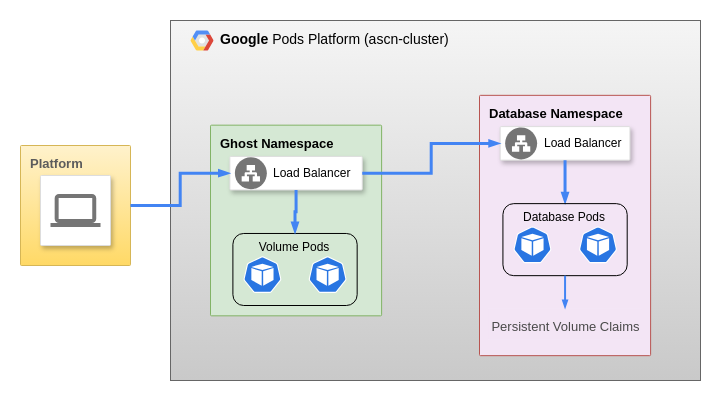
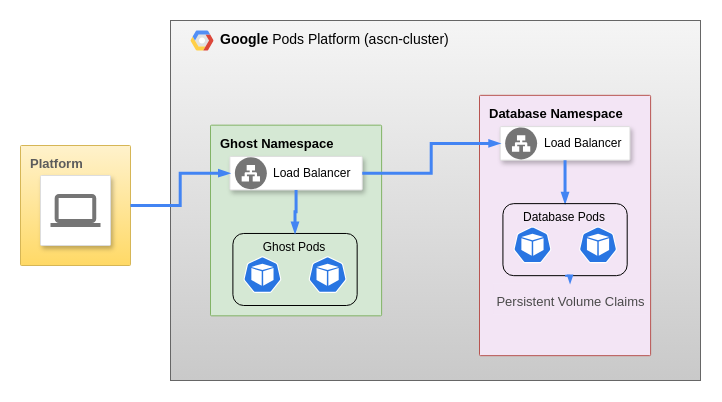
  <mxCell id="0" />
  <mxCell id="1" parent="0" />
  <mxCell id="2" value="&lt;b&gt;Google &lt;/b&gt;Pods Platform (ascn-cluster)" style="fillColor=#f5f5f5;strokeColor=#666666;shadow=0;gradientColor=#C9C9C9;fontSize=14;align=left;spacing=10;9E9E9E;verticalAlign=top;spacingTop=-4;fontStyle=0;spacingLeft=40;html=1;imageVerticalAlign=top;movable=1;resizable=1;rotatable=1;deletable=1;editable=1;connectable=1;" parent="1" vertex="1"><mxGeometry x="170" y="20" width="530" height="360" as="geometry" /></mxCell>
  <mxCell id="3" value="" style="shape=mxgraph.gcp2.google_cloud_platform;fillColor=#F6F6F6;strokeColor=none;shadow=0;gradientColor=none;" parent="2" vertex="1"><mxGeometry width="23" height="20" relative="1" as="geometry"><mxPoint x="20" y="10" as="offset" /></mxGeometry></mxCell>
  <mxCell id="4" value="&lt;b&gt;&lt;font style=&quot;font-size: 13px;&quot;&gt;Ghost Namespace&lt;/font&gt;&lt;/b&gt;" style="rounded=1;absoluteArcSize=1;arcSize=2;html=1;strokeColor=#82b366;shadow=0;dashed=0;fontSize=12;align=left;verticalAlign=top;spacing=10;spacingTop=-4;fillColor=#d5e8d4;movable=0;resizable=0;rotatable=0;deletable=0;editable=0;connectable=0;" vertex="1" parent="2"><mxGeometry x="39.995" y="104.661" width="171.111" height="190.678" as="geometry" /></mxCell>
  <mxCell id="5" value="" style="strokeColor=#dddddd;shadow=1;strokeWidth=1;rounded=1;absoluteArcSize=1;arcSize=2;movable=0;resizable=0;rotatable=0;deletable=0;editable=0;connectable=0;" vertex="1" parent="2"><mxGeometry x="59.35" y="135.93" width="132.41" height="33.56" as="geometry" /></mxCell>
  <mxCell id="6" value="Load Balancer" style="sketch=0;dashed=0;connectable=0;html=1;fillColor=#757575;strokeColor=none;shape=mxgraph.gcp2.network_load_balancer;part=1;labelPosition=right;verticalLabelPosition=middle;align=left;verticalAlign=middle;spacingLeft=5;fontSize=12;movable=0;resizable=0;rotatable=0;deletable=0;editable=0;" vertex="1" parent="5"><mxGeometry y="0.5" width="32" height="32" relative="1" as="geometry"><mxPoint x="5" y="-16" as="offset" /></mxGeometry></mxCell>
  <mxCell id="7" value="&lt;b&gt;&lt;font style=&quot;font-size: 13px;&quot;&gt;Database Namespace&lt;/font&gt;&lt;/b&gt;" style="rounded=1;absoluteArcSize=1;arcSize=2;html=1;strokeColor=#b85450;shadow=0;dashed=0;fontSize=12;align=left;verticalAlign=top;spacing=10;spacingTop=-4;fillColor=#f3e5f5;movable=0;resizable=0;rotatable=0;deletable=0;editable=0;connectable=0;" parent="2" vertex="1"><mxGeometry x="309.0" y="74.83" width="171.11" height="260.34" as="geometry" /></mxCell>
  <mxCell id="8" value="" style="strokeColor=#dddddd;shadow=1;strokeWidth=1;rounded=1;absoluteArcSize=1;arcSize=2;movable=0;resizable=0;rotatable=0;deletable=0;editable=0;connectable=0;" vertex="1" parent="2"><mxGeometry x="329.64" y="106.1" width="129.82" height="33.56" as="geometry" /></mxCell>
  <mxCell id="9" value="Load Balancer" style="sketch=0;dashed=0;connectable=0;html=1;fillColor=#757575;strokeColor=none;shape=mxgraph.gcp2.network_load_balancer;part=1;labelPosition=right;verticalLabelPosition=middle;align=left;verticalAlign=middle;spacingLeft=5;fontSize=12;movable=0;resizable=0;rotatable=0;deletable=0;editable=0;" vertex="1" parent="8"><mxGeometry y="0.5" width="32" height="32" relative="1" as="geometry"><mxPoint x="5" y="-16" as="offset" /></mxGeometry></mxCell>
- <mxCell id="10" value="Volume Pods" style="rounded=1;whiteSpace=wrap;html=1;fillColor=none;align=center;imageVerticalAlign=top;verticalAlign=top;movable=0;resizable=0;rotatable=0;deletable=0;editable=0;connectable=0;" vertex="1" parent="2"><mxGeometry x="62.4" y="212.97" width="124.26" height="72.03" as="geometry" /></mxCell>
+ <mxCell id="10" value="Ghost Pods" style="rounded=1;whiteSpace=wrap;html=1;fillColor=none;align=center;imageVerticalAlign=top;verticalAlign=top;movable=0;resizable=0;rotatable=0;deletable=0;editable=0;connectable=0;" vertex="1" parent="2"><mxGeometry x="62.4" y="212.97" width="124.26" height="72.03" as="geometry" /></mxCell>
  <mxCell id="11" value="" style="sketch=0;html=1;dashed=0;whitespace=wrap;fillColor=#2875E2;strokeColor=#ffffff;points=[[0.005,0.63,0],[0.1,0.2,0],[0.9,0.2,0],[0.5,0,0],[0.995,0.63,0],[0.72,0.99,0],[0.5,1,0],[0.28,0.99,0]];verticalLabelPosition=bottom;align=center;verticalAlign=top;shape=mxgraph.kubernetes.icon;prIcon=pod;movable=0;resizable=0;rotatable=0;deletable=0;editable=0;connectable=0;" vertex="1" parent="2"><mxGeometry x="71.569" y="235.847" width="40.741" height="36.61" as="geometry" /></mxCell>
  <mxCell id="12" value="" style="sketch=0;html=1;dashed=0;whitespace=wrap;fillColor=#2875E2;strokeColor=#ffffff;points=[[0.005,0.63,0],[0.1,0.2,0],[0.9,0.2,0],[0.5,0,0],[0.995,0.63,0],[0.72,0.99,0],[0.5,1,0],[0.28,0.99,0]];verticalLabelPosition=bottom;align=center;verticalAlign=top;shape=mxgraph.kubernetes.icon;prIcon=pod;movable=0;resizable=0;rotatable=0;deletable=0;editable=0;connectable=0;" vertex="1" parent="2"><mxGeometry x="136.754" y="235.847" width="40.741" height="36.61" as="geometry" /></mxCell>
  <mxCell id="13" value="" style="edgeStyle=orthogonalEdgeStyle;fontSize=12;html=1;endArrow=blockThin;endFill=1;rounded=0;strokeWidth=3;endSize=4;startSize=4;dashed=0;strokeColor=#4284F3;exitX=0.5;exitY=1;exitDx=0;exitDy=0;entryX=0.5;entryY=0;entryDx=0;entryDy=0;movable=0;resizable=0;rotatable=0;deletable=0;editable=0;connectable=0;" edge="1" parent="2" source="5" target="10"><mxGeometry width="100" relative="1" as="geometry"><mxPoint x="289.8" y="210.89" as="sourcePoint" /><mxPoint x="368.319" y="210.89" as="targetPoint" /></mxGeometry></mxCell>
  <mxCell id="14" value="" style="edgeStyle=orthogonalEdgeStyle;fontSize=12;html=1;endArrow=blockThin;endFill=1;rounded=0;strokeWidth=3;endSize=4;startSize=4;dashed=0;strokeColor=#4284F3;exitX=1;exitY=0.5;exitDx=0;exitDy=0;entryX=0;entryY=0.5;entryDx=0;entryDy=0;movable=0;resizable=0;rotatable=0;deletable=0;editable=0;connectable=0;" edge="1" parent="2" source="5" target="8"><mxGeometry width="100" relative="1" as="geometry"><mxPoint x="314.787" y="179.543" as="sourcePoint" /><mxPoint x="393.306" y="179.543" as="targetPoint" /></mxGeometry></mxCell>
- <mxCell id="15" value="&lt;font style=&quot;font-size: 13px;&quot; color=&quot;#4a4a4a&quot;&gt;Persistent Volume Claims&lt;/font&gt;" style="sketch=0;points=[[0,0,0],[0.25,0,0],[0.5,0,0],[0.75,0,0],[1,0,0],[1,0.25,0],[1,0.5,0],[1,0.75,0],[1,1,0],[0.75,1,0],[0.5,1,0],[0.25,1,0],[0,1,0],[0,0.75,0],[0,0.5,0],[0,0.25,0]];rounded=1;absoluteArcSize=1;arcSize=2;html=1;strokeColor=none;gradientColor=none;shadow=0;dashed=0;fontSize=12;fontColor=#9E9E9E;align=center;verticalAlign=top;spacing=10;spacingTop=-4;fillColor=#F3E5F5;movable=0;resizable=0;rotatable=0;deletable=0;editable=0;connectable=0;" vertex="1" parent="2"><mxGeometry x="317.61" y="288.17" width="153.89" height="30.51" as="geometry" /></mxCell>
+ <mxCell id="15" value="&lt;font style=&quot;font-size: 13px;&quot; color=&quot;#4a4a4a&quot;&gt;Persistent Volume Claims&lt;/font&gt;" style="sketch=0;points=[[0,0,0],[0.25,0,0],[0.5,0,0],[0.75,0,0],[1,0,0],[1,0.25,0],[1,0.5,0],[1,0.75,0],[1,1,0],[0.75,1,0],[0.5,1,0],[0.25,1,0],[0,1,0],[0,0.75,0],[0,0.5,0],[0,0.25,0]];rounded=1;absoluteArcSize=1;arcSize=2;html=1;strokeColor=none;gradientColor=none;shadow=0;dashed=0;fontSize=12;fontColor=#9E9E9E;align=center;verticalAlign=top;spacing=10;spacingTop=-4;fillColor=#F3E5F5;movable=0;resizable=0;rotatable=0;deletable=0;editable=0;connectable=0;" vertex="1" parent="2"><mxGeometry x="322.61" y="263.17" width="153.89" height="30.51" as="geometry" /></mxCell>
  <mxCell id="16" value="" style="edgeStyle=orthogonalEdgeStyle;fontSize=12;html=1;endArrow=blockThin;endFill=1;rounded=0;strokeWidth=3;endSize=4;startSize=4;dashed=0;strokeColor=#4284F3;exitX=0.5;exitY=1;exitDx=0;exitDy=0;entryX=0.5;entryY=0;entryDx=0;entryDy=0;movable=0;resizable=0;rotatable=0;deletable=0;editable=0;connectable=0;" edge="1" parent="2" source="8" target="17"><mxGeometry width="100" relative="1" as="geometry"><mxPoint x="234.951" y="125.695" as="sourcePoint" /><mxPoint x="234.951" y="164.822" as="targetPoint" /></mxGeometry></mxCell>
  <mxCell id="17" value="Database Pods" style="rounded=1;whiteSpace=wrap;html=1;fillColor=none;align=center;imageVerticalAlign=top;verticalAlign=top;movable=0;resizable=0;rotatable=0;deletable=0;editable=0;connectable=0;" vertex="1" parent="2"><mxGeometry x="332.43" y="183.14" width="124.26" height="72.03" as="geometry" /></mxCell>
  <mxCell id="18" value="" style="edgeStyle=orthogonalEdgeStyle;fontSize=12;html=1;endArrow=blockThin;endFill=1;rounded=0;strokeWidth=2;endSize=4;startSize=4;dashed=0;dashPattern=1 3;strokeColor=#4284F3;entryX=0.5;entryY=0;entryDx=0;entryDy=0;entryPerimeter=0;exitX=0.5;exitY=1;exitDx=0;exitDy=0;movable=0;resizable=0;rotatable=0;deletable=0;editable=0;connectable=0;" edge="1" parent="2" source="17" target="15"><mxGeometry width="100" relative="1" as="geometry"><mxPoint x="391.988" y="216.306" as="sourcePoint" /><mxPoint x="391.988" y="245.822" as="targetPoint" /></mxGeometry></mxCell>
  <mxCell id="19" value="" style="sketch=0;html=1;dashed=0;whitespace=wrap;fillColor=#2875E2;strokeColor=#ffffff;points=[[0.005,0.63,0],[0.1,0.2,0],[0.9,0.2,0],[0.5,0,0],[0.995,0.63,0],[0.72,0.99,0],[0.5,1,0],[0.28,0.99,0]];verticalLabelPosition=bottom;align=center;verticalAlign=top;shape=mxgraph.kubernetes.icon;prIcon=pod;movable=0;resizable=0;rotatable=0;deletable=0;editable=0;connectable=0;" vertex="1" parent="2"><mxGeometry x="341.595" y="206.017" width="40.741" height="36.61" as="geometry" /></mxCell>
  <mxCell id="20" value="" style="sketch=0;html=1;dashed=0;whitespace=wrap;fillColor=#2875E2;strokeColor=#ffffff;points=[[0.005,0.63,0],[0.1,0.2,0],[0.9,0.2,0],[0.5,0,0],[0.995,0.63,0],[0.72,0.99,0],[0.5,1,0],[0.28,0.99,0]];verticalLabelPosition=bottom;align=center;verticalAlign=top;shape=mxgraph.kubernetes.icon;prIcon=pod;movable=0;resizable=0;rotatable=0;deletable=0;editable=0;connectable=0;" vertex="1" parent="2"><mxGeometry x="407.52" y="206.02" width="40" height="36.61" as="geometry" /></mxCell>
  <mxCell id="21" value="&lt;font style=&quot;font-size: 13px;&quot; color=&quot;#5c5c5c&quot;&gt;&lt;b&gt;Platform&lt;/b&gt;&lt;/font&gt;" style="rounded=1;absoluteArcSize=1;arcSize=2;html=1;strokeColor=#d6b656;shadow=0;dashed=0;fontSize=12;align=left;verticalAlign=top;spacing=10;spacingTop=-4;fillColor=#fff2cc;gradientColor=#ffd966;" parent="1" vertex="1"><mxGeometry x="20" y="145" width="110" height="120" as="geometry" /></mxCell>
  <mxCell id="22" value="" style="strokeColor=#dddddd;fillColor=#ffffff;shadow=1;strokeWidth=1;rounded=1;absoluteArcSize=1;arcSize=2;labelPosition=center;verticalLabelPosition=middle;align=center;verticalAlign=bottom;spacingLeft=0;fontColor=#999999;fontSize=12;whiteSpace=wrap;spacingBottom=2;html=1;" parent="1" vertex="1"><mxGeometry x="40" y="175" width="70" height="70" as="geometry" /></mxCell>
  <mxCell id="23" value="" style="dashed=0;connectable=0;html=1;fillColor=#757575;strokeColor=none;shape=mxgraph.gcp2.laptop;part=1;" parent="22" vertex="1"><mxGeometry x="0.5" width="50" height="33" relative="1" as="geometry"><mxPoint x="-25" y="18.5" as="offset" /></mxGeometry></mxCell>
  <mxCell id="24" value="" style="edgeStyle=orthogonalEdgeStyle;fontSize=12;html=1;endArrow=blockThin;endFill=1;rounded=0;strokeWidth=3;endSize=4;startSize=4;dashed=0;strokeColor=#4284F3;exitX=1;exitY=0.5;exitDx=0;exitDy=0;entryX=0;entryY=0.5;entryDx=0;entryDy=0;" edge="1" parent="1" source="21" target="5"><mxGeometry width="100" relative="1" as="geometry"><mxPoint x="490" y="380" as="sourcePoint" /><mxPoint x="590" y="380" as="targetPoint" /></mxGeometry></mxCell>
